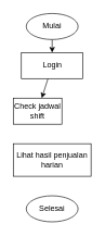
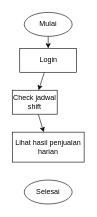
  <mxCell id="0" />
  <mxCell id="1" parent="0" />
  <mxCell id="2" value="" style="edgeStyle=none;html=1;" edge="1" parent="1" source="3" target="5"><mxGeometry relative="1" as="geometry" /></mxCell>
  <mxCell id="3" value="Mulai" style="ellipse;whiteSpace=wrap;html=1;" vertex="1" parent="1"><mxGeometry x="40" y="20" width="80" height="40" as="geometry" /></mxCell>
  <mxCell id="4" value="" style="edgeStyle=none;html=1;" edge="1" parent="1" source="5" target="7"><mxGeometry relative="1" as="geometry" /></mxCell>
  <mxCell id="5" value="Login" style="whiteSpace=wrap;html=1;" vertex="1" parent="1"><mxGeometry x="32.5" y="80" width="95" height="40" as="geometry" /></mxCell>
+ <mxCell id="6" value="" style="edgeStyle=none;html=1;" edge="1" parent="1" source="7" target="8"><mxGeometry relative="1" as="geometry" /></mxCell>
  <mxCell id="7" value="Check jadwal shift" style="whiteSpace=wrap;html=1;" vertex="1" parent="1"><mxGeometry x="20" y="150" width="75" height="40" as="geometry" /></mxCell>
  <mxCell id="8" value="Lihat hasil penjualan harian" style="whiteSpace=wrap;html=1;" vertex="1" parent="1"><mxGeometry y="220" width="120" height="50" as="geometry" x="20" /></mxCell>
  <mxCell id="9" value="Selesai" style="ellipse;whiteSpace=wrap;html=1;" vertex="1" parent="1"><mxGeometry x="40" y="300" width="80" height="40" as="geometry" /></mxCell>
